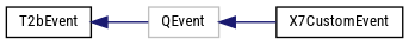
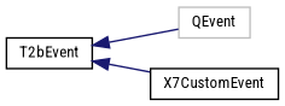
  digraph {
    fontname="Roboto Condensed"
    rankdir=LR
    node [color=black fillcolor=white fontname="Roboto Condensed" fontsize=10 shape=record style=filled]
    edge [color=midnightblue dir=back fontname="Roboto Condensed" fontsize=10 labelfontname=Helvetica labelfontsize=10 style=solid]
    n1 [color=grey75 height=0.2 label=QEvent width=0.4]
    n2 [height=0.2 label=X7CustomEvent width=0.4]
    n3 [height=0.2 label=T2bEvent width=0.4]
-   n1 -> n2
+   n3 -> n2
    n3 -> n1
  }
